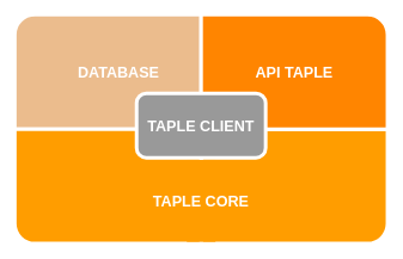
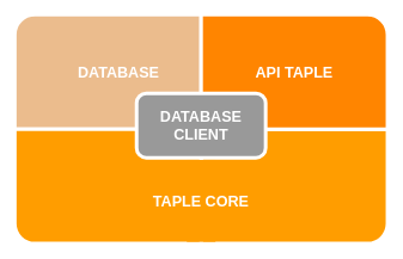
  <mxCell id="0" />
  <mxCell id="1" parent="0" />
  <mxCell id="2" value="" style="verticalLabelPosition=bottom;verticalAlign=top;html=1;shape=mxgraph.basic.corner_round_rect;dx=14;whiteSpace=wrap;fillColor=#EBBC8D;strokeColor=#FFFFFF;strokeWidth=5;" vertex="1" parent="1"><mxGeometry x="20" y="20" width="260" height="160" as="geometry" /></mxCell>
  <mxCell id="3" value="" style="verticalLabelPosition=bottom;verticalAlign=top;html=1;shape=mxgraph.basic.corner_round_rect;dx=14;whiteSpace=wrap;fillColor=#FF9D00;strokeColor=#FFFFFF;rotation=-180;strokeWidth=5;" vertex="1" parent="1"><mxGeometry x="280" y="180" width="260" height="160" as="geometry" /></mxCell>
  <mxCell id="4" value="" style="verticalLabelPosition=bottom;verticalAlign=top;html=1;shape=mxgraph.basic.corner_round_rect;dx=14;whiteSpace=wrap;fillColor=#FF9D00;strokeColor=#FFFFFF;rotation=-180;flipH=1;strokeWidth=5;" vertex="1" parent="1"><mxGeometry x="20" y="180" width="260" height="160" as="geometry" /></mxCell>
  <mxCell id="5" value="" style="verticalLabelPosition=bottom;verticalAlign=top;html=1;shape=mxgraph.basic.corner_round_rect;dx=14;whiteSpace=wrap;fillColor=#FF8500;strokeColor=#FFFFFF;rotation=0;flipH=1;strokeWidth=5;" vertex="1" parent="1"><mxGeometry x="280" y="20" width="260" height="160" as="geometry" /></mxCell>
- <mxCell id="6" value="&lt;font size=&quot;1&quot; color=&quot;#ffffff&quot;&gt;&lt;b style=&quot;font-size: 21px;&quot;&gt;TAPLE CLIENT&lt;/b&gt;&lt;/font&gt;" style="rounded=1;whiteSpace=wrap;html=1;strokeColor=#FFFFFF;strokeWidth=5;fillColor=#999999;fontColor=#333333;" vertex="1" parent="1"><mxGeometry x="190" y="130" width="180" height="90" as="geometry" /></mxCell>
+ <mxCell id="6" value="&lt;font size=&quot;1&quot; color=&quot;#ffffff&quot;&gt;&lt;b style=&quot;font-size: 21px;&quot;&gt;DATABASE CLIENT&lt;/b&gt;&lt;/font&gt;" style="rounded=1;whiteSpace=wrap;html=1;strokeColor=#FFFFFF;strokeWidth=5;fillColor=#999999;fontColor=#333333;" vertex="1" parent="1"><mxGeometry x="190" y="130" width="180" height="90" as="geometry" /></mxCell>
  <mxCell id="7" value="&lt;font style=&quot;font-size: 21px;&quot;&gt;API TAPLE&lt;/font&gt;" style="text;html=1;strokeColor=none;fillColor=none;align=center;verticalAlign=middle;whiteSpace=wrap;rounded=0;strokeWidth=5;fontSize=21;fontColor=#FFFFFF;fontStyle=1" vertex="1" parent="1"><mxGeometry x="345" y="84.5" width="130" height="30" as="geometry" /></mxCell>
  <mxCell id="8" value="&lt;font style=&quot;font-size: 21px;&quot;&gt;DATABASE&lt;/font&gt;" style="text;html=1;strokeColor=none;fillColor=none;align=center;verticalAlign=middle;whiteSpace=wrap;rounded=0;strokeWidth=5;fontSize=21;fontColor=#FFFFFF;fontStyle=1" vertex="1" parent="1"><mxGeometry x="107" y="84.5" width="116" height="31" as="geometry" /></mxCell>
  <mxCell id="9" value="" style="rounded=0;whiteSpace=wrap;html=1;strokeColor=none;fillColor=#FF9D00;" vertex="1" parent="1"><mxGeometry x="260" y="223" width="40" height="114.5" as="geometry" /></mxCell>
  <mxCell id="10" value="TAPLE CORE" style="text;html=1;strokeColor=none;fillColor=none;align=center;verticalAlign=middle;whiteSpace=wrap;rounded=0;strokeWidth=5;fontSize=21;fontColor=#FFFFFF;fontStyle=1" vertex="1" parent="1"><mxGeometry x="200" y="250.25" width="160" height="60" as="geometry" /></mxCell>
